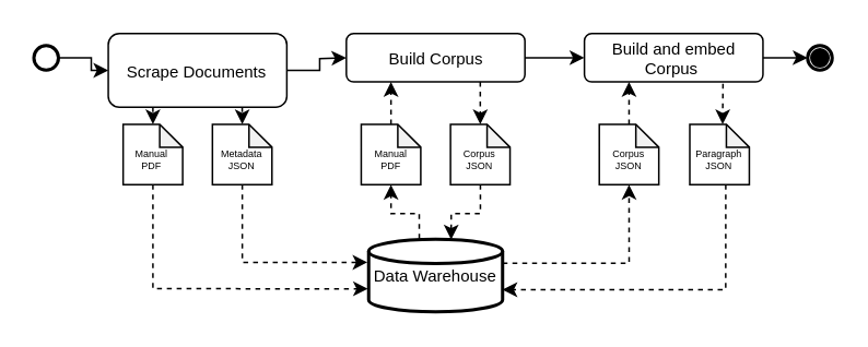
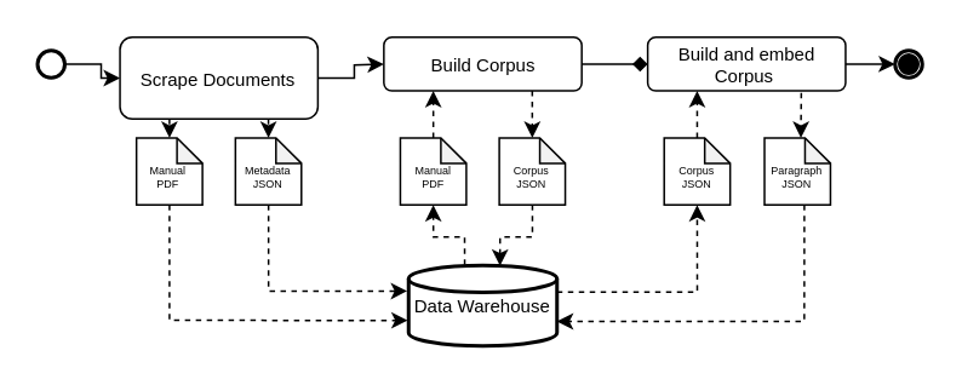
  <mxCell id="0" />
  <mxCell id="1" parent="0" />
  <mxCell id="2" style="edgeStyle=orthogonalEdgeStyle;rounded=0;orthogonalLoop=1;jettySize=auto;html=1;fontSize=9;fontColor=#000000;strokeColor=#000000;" edge="1" parent="1" source="3"><mxGeometry x="110" y="500" as="geometry"><mxPoint x="210.556" y="34.783" as="targetPoint" /></mxGeometry></mxCell>
  <mxCell id="3" value="Scrape Documents" style="rounded=1;whiteSpace=wrap;html=1;fontSize=10;glass=0;strokeWidth=1;shadow=0;strokeColor=#000000;fillColor=none;fontColor=#000000;" parent="1" vertex="1"><mxGeometry x="65.37" y="20" width="108.889" height="45" as="geometry" /></mxCell>
  <mxCell id="4" value="Build Corpus" style="rounded=1;whiteSpace=wrap;html=1;fontSize=10;glass=0;strokeWidth=1;shadow=0;strokeColor=#000000;fillColor=none;fontColor=#000000;" parent="1" vertex="1"><mxGeometry x="210.556" y="20" width="108.889" height="29.565" as="geometry" /></mxCell>
  <mxCell id="5" value="Build and embed Corpus&amp;nbsp;" style="rounded=1;whiteSpace=wrap;html=1;fontSize=10;glass=0;strokeWidth=1;shadow=0;strokeColor=#000000;fillColor=none;fontColor=#000000;" parent="1" vertex="1"><mxGeometry x="355.741" y="20" width="108.889" height="29.565" as="geometry" /></mxCell>
- <mxCell id="6" style="edgeStyle=orthogonalEdgeStyle;rounded=0;orthogonalLoop=1;jettySize=auto;html=1;entryX=0;entryY=0.5;entryDx=0;entryDy=0;fontSize=9;fontColor=#000000;strokeColor=#000000;" edge="1" parent="1" source="4" target="5"><mxGeometry x="110" y="500" as="geometry" /></mxCell>
+ <mxCell id="6" style="edgeStyle=orthogonalEdgeStyle;rounded=0;orthogonalLoop=1;jettySize=auto;html=1;entryX=0;entryY=0.5;entryDx=0;entryDy=0;fontSize=9;fontColor=#000000;strokeColor=#000000;endArrow=diamond;" edge="1" parent="1" source="4" target="5"><mxGeometry x="110" y="500" as="geometry" /></mxCell>
  <mxCell id="7" style="edgeStyle=orthogonalEdgeStyle;rounded=0;orthogonalLoop=1;jettySize=auto;html=1;entryX=0;entryY=0.5;entryDx=0;entryDy=0;fontColor=#000000;strokeColor=#000000;" edge="1" parent="1" source="8" target="3"><mxGeometry x="110" y="500" as="geometry" /></mxCell>
  <mxCell id="8" value="" style="strokeWidth=2;html=1;shape=mxgraph.flowchart.start_2;whiteSpace=wrap;fontColor=#000000;fillColor=none;strokeColor=#000000;" vertex="1" parent="1"><mxGeometry x="20" y="27.391" width="15" height="15" as="geometry" /></mxCell>
  <mxCell id="9" value="&lt;font style=&quot;font-size: 10px&quot;&gt;Data Warehouse&lt;/font&gt;" style="strokeWidth=2;html=1;shape=mxgraph.flowchart.database;whiteSpace=wrap;fontColor=#000000;fillColor=none;strokeColor=#000000;" vertex="1" parent="1"><mxGeometry x="224.167" y="145.652" width="81.667" height="44.348" as="geometry" /></mxCell>
  <mxCell id="10" style="edgeStyle=orthogonalEdgeStyle;rounded=0;orthogonalLoop=1;jettySize=auto;html=1;entryX=-0.005;entryY=0.683;entryDx=0;entryDy=0;entryPerimeter=0;dashed=1;fontSize=9;fontColor=#000000;strokeColor=#000000;" edge="1" parent="1" source="11" target="9"><mxGeometry x="110" y="500" as="geometry"><Array as="points"><mxPoint x="92.593" y="175.957" /></Array></mxGeometry></mxCell>
  <mxCell id="11" value="&lt;br&gt;Manual&lt;br style=&quot;font-size: 6px&quot;&gt;PDF" style="shape=note;whiteSpace=wrap;html=1;backgroundOutline=1;darkOpacity=0.05;fontColor=#000000;strokeColor=#000000;fillColor=none;size=14;fontSize=6;" vertex="1" parent="1"><mxGeometry x="74.444" y="75.435" width="36.296" height="36.957" as="geometry" /></mxCell>
  <mxCell id="12" style="edgeStyle=orthogonalEdgeStyle;rounded=0;orthogonalLoop=1;jettySize=auto;html=1;exitX=0.25;exitY=1;exitDx=0;exitDy=0;entryX=0.5;entryY=0;entryDx=0;entryDy=0;entryPerimeter=0;fontSize=9;fontColor=#000000;strokeColor=#000000;dashed=1;" edge="1" parent="1" source="3" target="11"><mxGeometry x="110" y="500" as="geometry" /></mxCell>
  <mxCell id="13" style="edgeStyle=orthogonalEdgeStyle;rounded=0;orthogonalLoop=1;jettySize=auto;html=1;entryX=-0.009;entryY=0.319;entryDx=0;entryDy=0;entryPerimeter=0;dashed=1;fontSize=9;fontColor=#000000;strokeColor=#000000;" edge="1" parent="1" source="14" target="9"><mxGeometry x="110" y="500" as="geometry"><Array as="points"><mxPoint x="147.037" y="159.696" /></Array></mxGeometry></mxCell>
  <mxCell id="14" value="&lt;br&gt;Metadata&lt;br style=&quot;font-size: 6px&quot;&gt;JSON" style="shape=note;whiteSpace=wrap;html=1;backgroundOutline=1;darkOpacity=0.05;fontColor=#000000;strokeColor=#000000;fillColor=none;size=14;fontSize=6;" vertex="1" parent="1"><mxGeometry x="128.889" y="75.435" width="36.296" height="36.957" as="geometry" /></mxCell>
  <mxCell id="15" style="edgeStyle=orthogonalEdgeStyle;rounded=0;orthogonalLoop=1;jettySize=auto;html=1;exitX=0.75;exitY=1;exitDx=0;exitDy=0;entryX=0.5;entryY=0;entryDx=0;entryDy=0;entryPerimeter=0;dashed=1;fontSize=9;fontColor=#000000;strokeColor=#000000;" edge="1" parent="1" source="3" target="14"><mxGeometry x="110" y="500" as="geometry" /></mxCell>
  <mxCell id="16" style="edgeStyle=orthogonalEdgeStyle;rounded=0;orthogonalLoop=1;jettySize=auto;html=1;exitX=0.5;exitY=0;exitDx=0;exitDy=0;exitPerimeter=0;entryX=0.25;entryY=1;entryDx=0;entryDy=0;dashed=1;fontSize=9;fontColor=#000000;strokeColor=#000000;" edge="1" parent="1" source="17" target="4"><mxGeometry x="110" y="500" as="geometry" /></mxCell>
  <mxCell id="17" value="&lt;br&gt;Manual&lt;br style=&quot;font-size: 6px&quot;&gt;PDF" style="shape=note;whiteSpace=wrap;html=1;backgroundOutline=1;darkOpacity=0.05;fontColor=#000000;strokeColor=#000000;fillColor=none;size=14;fontSize=6;" vertex="1" parent="1"><mxGeometry x="219.63" y="75.435" width="36.296" height="36.957" as="geometry" /></mxCell>
  <mxCell id="18" style="edgeStyle=orthogonalEdgeStyle;rounded=0;orthogonalLoop=1;jettySize=auto;html=1;entryX=0.5;entryY=1;entryDx=0;entryDy=0;entryPerimeter=0;dashed=1;fontSize=9;fontColor=#000000;strokeColor=#000000;exitX=0.378;exitY=-0.006;exitDx=0;exitDy=0;exitPerimeter=0;" edge="1" parent="1" source="9" target="17"><mxGeometry x="110" y="500" as="geometry"><Array as="points"><mxPoint x="255" y="130" /><mxPoint x="238" y="130" /></Array></mxGeometry></mxCell>
  <mxCell id="19" style="edgeStyle=orthogonalEdgeStyle;rounded=0;orthogonalLoop=1;jettySize=auto;html=1;entryX=0.616;entryY=0.005;entryDx=0;entryDy=0;entryPerimeter=0;dashed=1;fontSize=9;fontColor=#000000;strokeColor=#000000;" edge="1" parent="1" source="20" target="9"><mxGeometry x="110" y="500" as="geometry"><Array as="points"><mxPoint x="292" y="130" /><mxPoint x="275" y="130" /></Array></mxGeometry></mxCell>
  <mxCell id="20" value="&lt;br&gt;Corpus&lt;br style=&quot;font-size: 6px&quot;&gt;JSON" style="shape=note;whiteSpace=wrap;html=1;backgroundOutline=1;darkOpacity=0.05;fontColor=#000000;strokeColor=#000000;fillColor=none;size=14;fontSize=6;" vertex="1" parent="1"><mxGeometry x="274.074" y="75.435" width="36.296" height="36.957" as="geometry" /></mxCell>
  <mxCell id="21" style="edgeStyle=orthogonalEdgeStyle;rounded=0;orthogonalLoop=1;jettySize=auto;html=1;exitX=0.75;exitY=1;exitDx=0;exitDy=0;entryX=0.5;entryY=0;entryDx=0;entryDy=0;entryPerimeter=0;dashed=1;fontSize=9;fontColor=#000000;strokeColor=#000000;" edge="1" parent="1" source="4" target="20"><mxGeometry x="110" y="500" as="geometry" /></mxCell>
  <mxCell id="22" style="edgeStyle=orthogonalEdgeStyle;rounded=0;orthogonalLoop=1;jettySize=auto;html=1;exitX=0.5;exitY=0;exitDx=0;exitDy=0;exitPerimeter=0;entryX=0.25;entryY=1;entryDx=0;entryDy=0;dashed=1;fontSize=9;fontColor=#000000;strokeColor=#000000;" edge="1" parent="1" source="23" target="5"><mxGeometry x="110" y="500" as="geometry" /></mxCell>
  <mxCell id="23" value="&lt;br&gt;Corpus&lt;br style=&quot;font-size: 6px&quot;&gt;JSON" style="shape=note;whiteSpace=wrap;html=1;backgroundOutline=1;darkOpacity=0.05;fontColor=#000000;strokeColor=#000000;fillColor=none;size=14;fontSize=6;" vertex="1" parent="1"><mxGeometry x="364.815" y="75.435" width="36.296" height="36.957" as="geometry" /></mxCell>
  <mxCell id="24" style="edgeStyle=orthogonalEdgeStyle;rounded=0;orthogonalLoop=1;jettySize=auto;html=1;entryX=0.5;entryY=1;entryDx=0;entryDy=0;entryPerimeter=0;dashed=1;fontSize=9;fontColor=#000000;strokeColor=#000000;" edge="1" parent="1" source="9" target="23"><mxGeometry x="110" y="500" as="geometry"><Array as="points"><mxPoint x="382.963" y="160.435" /></Array></mxGeometry></mxCell>
  <mxCell id="25" style="edgeStyle=orthogonalEdgeStyle;rounded=0;orthogonalLoop=1;jettySize=auto;html=1;entryX=0.999;entryY=0.695;entryDx=0;entryDy=0;entryPerimeter=0;dashed=1;fontSize=9;fontColor=#000000;strokeColor=#000000;" edge="1" parent="1" target="9"><mxGeometry x="110" y="500" as="geometry"><mxPoint x="441.933" y="112.39" as="sourcePoint" /><Array as="points"><mxPoint x="441.944" y="176.696" /><mxPoint x="305.833" y="176.696" /></Array></mxGeometry></mxCell>
  <mxCell id="26" style="edgeStyle=orthogonalEdgeStyle;rounded=0;orthogonalLoop=1;jettySize=auto;html=1;exitX=0.776;exitY=1.039;exitDx=0;exitDy=0;entryX=0.5;entryY=0;entryDx=0;entryDy=0;entryPerimeter=0;dashed=1;fontSize=9;fontColor=#000000;strokeColor=#000000;exitPerimeter=0;" edge="1" parent="1" source="5"><mxGeometry x="110" y="500" as="geometry"><mxPoint x="440" y="75.43" as="targetPoint" /></mxGeometry></mxCell>
  <mxCell id="27" value="" style="strokeWidth=2;html=1;shape=mxgraph.flowchart.start_2;whiteSpace=wrap;fontColor=#000000;fillColor=none;strokeColor=#000000;" vertex="1" parent="1"><mxGeometry x="491.852" y="27.391" width="15" height="15" as="geometry" /></mxCell>
  <mxCell id="28" style="edgeStyle=orthogonalEdgeStyle;rounded=0;orthogonalLoop=1;jettySize=auto;html=1;entryX=0;entryY=0.5;entryDx=0;entryDy=0;entryPerimeter=0;fontSize=9;fontColor=#000000;strokeColor=#000000;" edge="1" parent="1" source="5" target="27"><mxGeometry x="110" y="500" as="geometry" /></mxCell>
  <mxCell id="29" value="" style="strokeWidth=2;html=1;shape=mxgraph.flowchart.start_2;whiteSpace=wrap;fontColor=#000000;strokeColor=#000000;fillColor=#000000;" vertex="1" parent="1"><mxGeometry x="494.35" y="29.89" width="10" height="10" as="geometry" /></mxCell>
  <mxCell id="30" value="&lt;br&gt;Paragraph&lt;br&gt;JSON" style="shape=note;whiteSpace=wrap;html=1;backgroundOutline=1;darkOpacity=0.05;fontColor=#000000;strokeColor=#000000;fillColor=none;size=14;fontSize=6;" vertex="1" parent="1"><mxGeometry x="420.005" y="75.435" width="36.296" height="36.957" as="geometry" /></mxCell>
